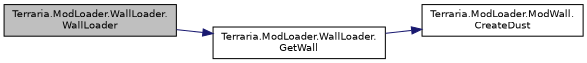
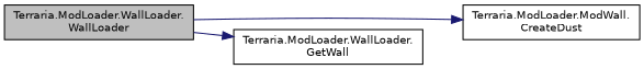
  digraph {
    rankdir=LR
    node [color=black fillcolor=white fontname=Helvetica fontsize=10 shape=record style=filled]
    edge [color=midnightblue fontname=Helvetica fontsize=10 labelfontname=Helvetica labelfontsize=10 style=solid]
    n1 [fillcolor=grey75 fontcolor=black height=0.2 label="Terraria.ModLoader.WallLoader.\lWallLoader" width=0.4]
    n2 [height=0.2 label="Terraria.ModLoader.ModWall.\lCreateDust" width=0.4]
    n3 [height=0.2 label="Terraria.ModLoader.WallLoader.\lGetWall" width=0.4]
-   n3 -> n2
+   n1 -> n2
    n1 -> n3
  }
